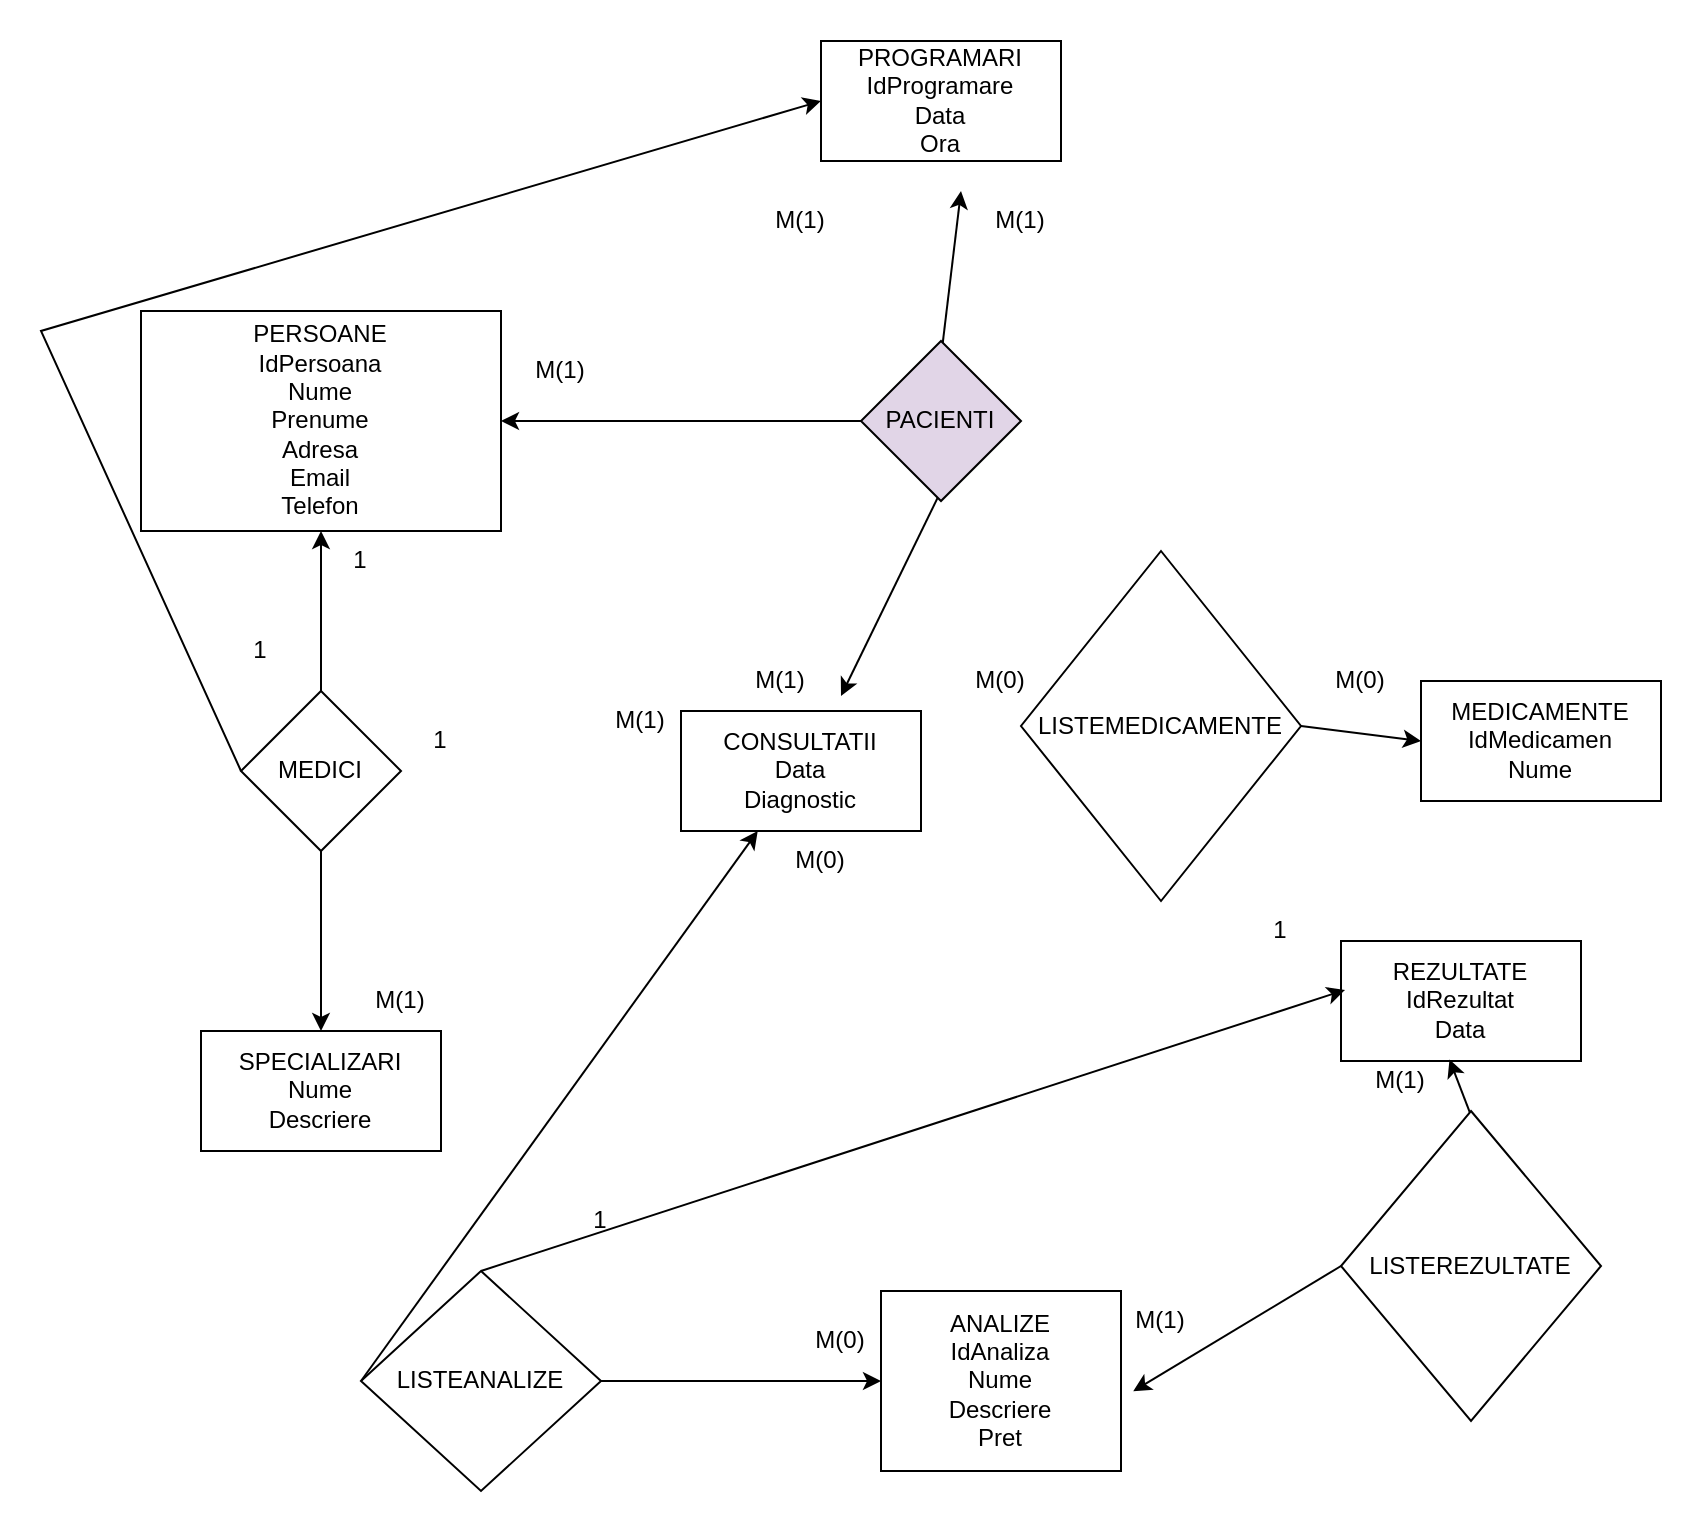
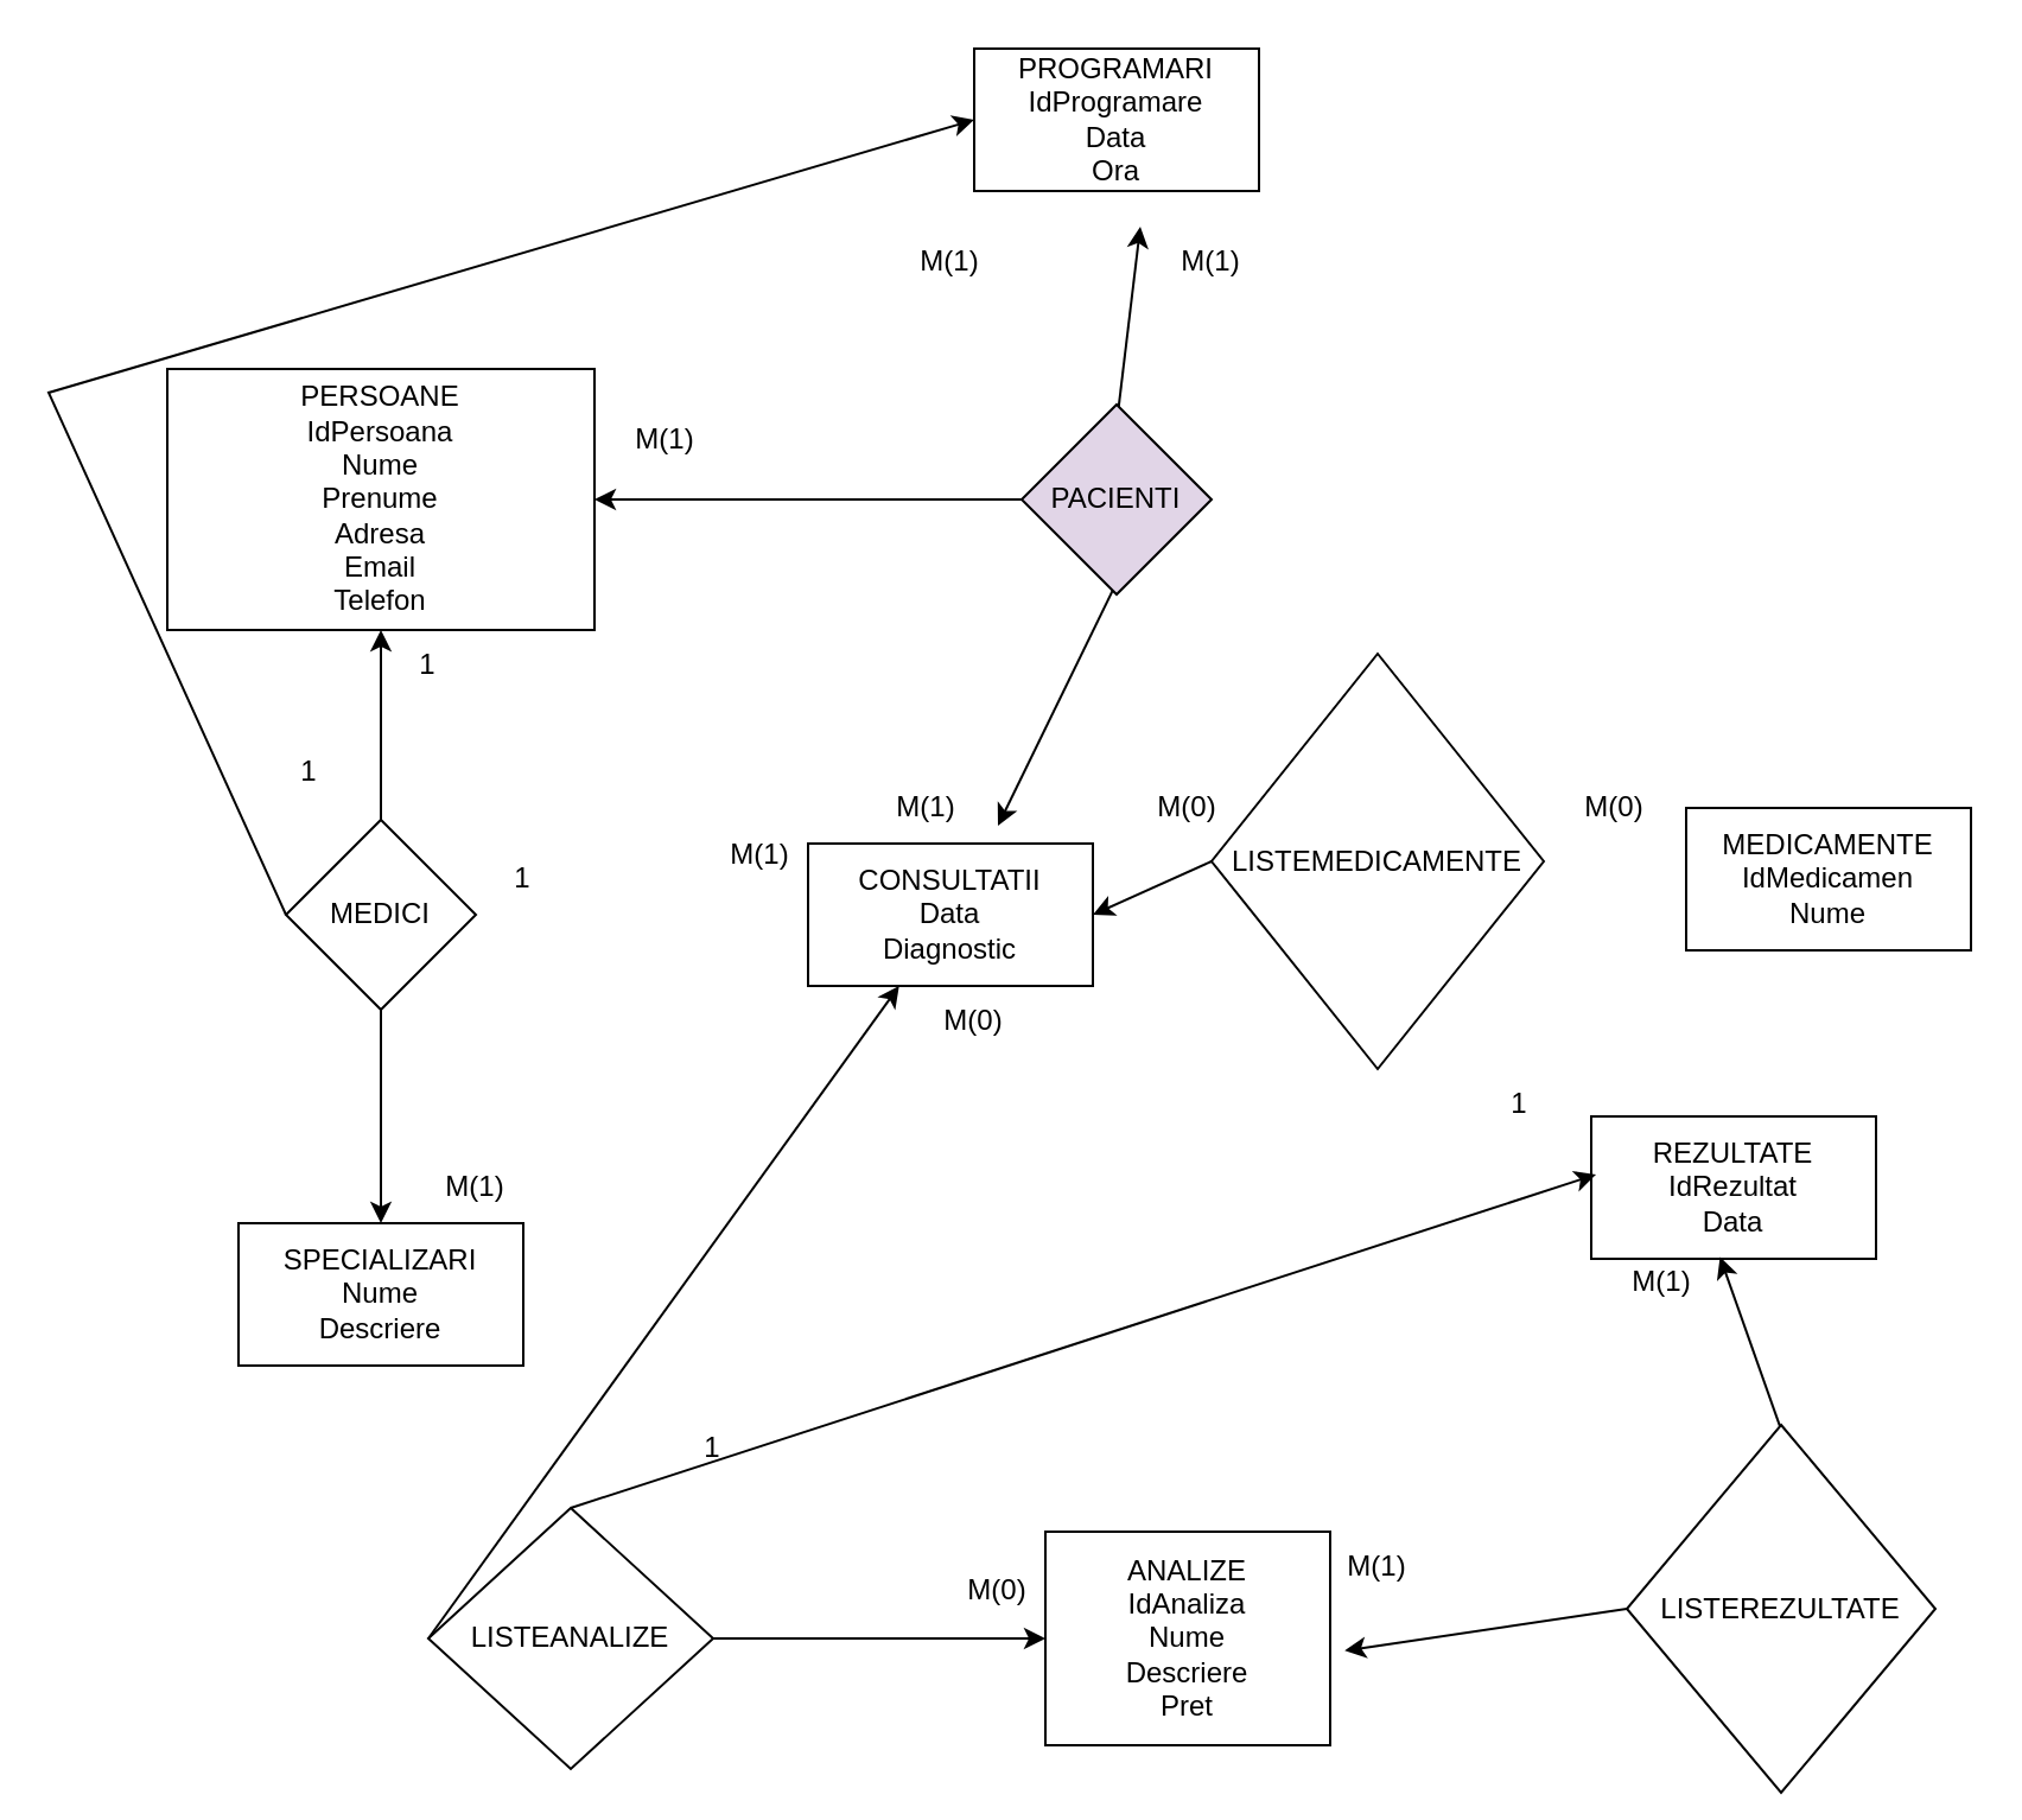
  <mxCell id="0" />
  <mxCell id="1" parent="0" />
  <mxCell id="2" value="PERSOANE&lt;br&gt;IdPersoana&lt;br&gt;Nume&lt;br&gt;Prenume&lt;br&gt;Adresa&lt;br&gt;Email&lt;br&gt;Telefon" style="rounded=0;whiteSpace=wrap;html=1;" parent="1" vertex="1"><mxGeometry x="70" y="155" width="180" height="110" as="geometry" /></mxCell>
  <mxCell id="3" value="SPECIALIZARI&lt;br&gt;Nume&lt;br&gt;Descriere" style="rounded=0;whiteSpace=wrap;html=1;" parent="1" vertex="1"><mxGeometry x="100" y="515" width="120" height="60" as="geometry" /></mxCell>
  <mxCell id="4" value="" style="edgeStyle=orthogonalEdgeStyle;rounded=0;orthogonalLoop=1;jettySize=auto;html=1;" parent="1" source="6" target="2" edge="1"><mxGeometry relative="1" as="geometry" /></mxCell>
  <mxCell id="5" value="" style="edgeStyle=orthogonalEdgeStyle;rounded=0;orthogonalLoop=1;jettySize=auto;html=1;" parent="1" source="6" target="3" edge="1"><mxGeometry relative="1" as="geometry" /></mxCell>
  <mxCell id="6" value="MEDICI" style="rhombus;whiteSpace=wrap;html=1;" parent="1" vertex="1"><mxGeometry x="120" y="345" width="80" height="80" as="geometry" /></mxCell>
  <mxCell id="7" value="1" style="text;html=1;strokeColor=none;fillColor=none;align=center;verticalAlign=middle;whiteSpace=wrap;rounded=0;" parent="1" vertex="1"><mxGeometry x="150" y="265" width="60" height="30" as="geometry" /></mxCell>
  <mxCell id="8" value="M(1)" style="text;html=1;strokeColor=none;fillColor=none;align=center;verticalAlign=middle;whiteSpace=wrap;rounded=0;" parent="1" vertex="1"><mxGeometry x="170" y="485" width="60" height="30" as="geometry" /></mxCell>
  <mxCell id="9" value="PROGRAMARI&lt;br&gt;IdProgramare&lt;br&gt;Data&lt;br&gt;Ora" style="rounded=0;whiteSpace=wrap;html=1;" parent="1" vertex="1"><mxGeometry x="410" y="20" width="120" height="60" as="geometry" /></mxCell>
  <mxCell id="10" value="CONSULTATII&lt;br&gt;Data&lt;br&gt;Diagnostic&lt;br&gt;" style="rounded=0;whiteSpace=wrap;html=1;" parent="1" vertex="1"><mxGeometry x="340" y="355" width="120" height="60" as="geometry" /></mxCell>
  <mxCell id="11" value="MEDICAMENTE&lt;br&gt;IdMedicamen&lt;br&gt;Nume" style="rounded=0;whiteSpace=wrap;html=1;" parent="1" vertex="1"><mxGeometry x="710" y="340" width="120" height="60" as="geometry" /></mxCell>
  <mxCell id="12" value="ANALIZE&lt;br&gt;IdAnaliza&lt;br&gt;Nume&lt;br&gt;Descriere&lt;br&gt;Pret" style="rounded=0;whiteSpace=wrap;html=1;" parent="1" vertex="1"><mxGeometry x="440" y="645" width="120" height="90" as="geometry" /></mxCell>
  <mxCell id="13" value="REZULTATE&lt;br&gt;IdRezultat&lt;br&gt;Data" style="rounded=0;whiteSpace=wrap;html=1;" parent="1" vertex="1"><mxGeometry x="670" y="470" width="120" height="60" as="geometry" /></mxCell>
  <mxCell id="14" value="" style="endArrow=classic;html=1;rounded=0;exitX=0;exitY=0.5;exitDx=0;exitDy=0;entryX=1;entryY=0.5;entryDx=0;entryDy=0;" parent="1" source="42" target="2" edge="1"><mxGeometry width="50" height="50" relative="1" as="geometry"><mxPoint x="400" y="215" as="sourcePoint" /><mxPoint x="360" y="265" as="targetPoint" /></mxGeometry></mxCell>
  <mxCell id="15" value="M(1)" style="text;html=1;strokeColor=none;fillColor=none;align=center;verticalAlign=middle;whiteSpace=wrap;rounded=0;" parent="1" vertex="1"><mxGeometry x="250" y="170" width="60" height="30" as="geometry" /></mxCell>
  <mxCell id="16" value="M(1)" style="text;html=1;strokeColor=none;fillColor=none;align=center;verticalAlign=middle;whiteSpace=wrap;rounded=0;" parent="1" vertex="1"><mxGeometry x="550" y="645" width="60" height="30" as="geometry" /></mxCell>
  <mxCell id="17" value="1" style="text;html=1;strokeColor=none;fillColor=none;align=center;verticalAlign=middle;whiteSpace=wrap;rounded=0;" parent="1" vertex="1"><mxGeometry x="190" y="355" width="60" height="30" as="geometry" /></mxCell>
  <mxCell id="18" value="LISTEMEDICAMENTE" style="rhombus;whiteSpace=wrap;html=1;" parent="1" vertex="1"><mxGeometry x="510" y="275" width="140" height="175" as="geometry" /></mxCell>
- <mxCell id="19" value="" style="endArrow=classic;html=1;rounded=0;exitX=1;exitY=0.5;exitDx=0;exitDy=0;entryX=0;entryY=0.5;entryDx=0;entryDy=0;" parent="1" source="18" target="11" edge="1"><mxGeometry width="50" height="50" relative="1" as="geometry"><mxPoint x="640" y="445" as="sourcePoint" /><mxPoint x="690" y="395" as="targetPoint" /></mxGeometry></mxCell>
+ <mxCell id="20" value="" style="endArrow=classic;html=1;rounded=0;entryX=1;entryY=0.5;entryDx=0;entryDy=0;exitX=0;exitY=0.5;exitDx=0;exitDy=0;" parent="1" source="18" target="10" edge="1"><mxGeometry width="50" height="50" relative="1" as="geometry"><mxPoint x="640" y="445" as="sourcePoint" /><mxPoint x="690" y="395" as="targetPoint" /></mxGeometry></mxCell>
  <mxCell id="21" value="M(0)" style="text;html=1;strokeColor=none;fillColor=none;align=center;verticalAlign=middle;whiteSpace=wrap;rounded=0;" parent="1" vertex="1"><mxGeometry x="650" y="325" width="60" height="30" as="geometry" /></mxCell>
  <mxCell id="22" value="LISTEANALIZE" style="rhombus;whiteSpace=wrap;html=1;" parent="1" vertex="1"><mxGeometry x="180" y="635" width="120" height="110" as="geometry" /></mxCell>
  <mxCell id="23" value="" style="endArrow=classic;html=1;rounded=0;exitX=0;exitY=0.5;exitDx=0;exitDy=0;" parent="1" source="22" target="10" edge="1"><mxGeometry width="50" height="50" relative="1" as="geometry"><mxPoint x="140" y="665" as="sourcePoint" /><mxPoint x="190" y="615" as="targetPoint" /></mxGeometry></mxCell>
  <mxCell id="24" value="" style="endArrow=classic;html=1;rounded=0;exitX=1;exitY=0.5;exitDx=0;exitDy=0;" parent="1" source="22" target="12" edge="1"><mxGeometry width="50" height="50" relative="1" as="geometry"><mxPoint x="360" y="645" as="sourcePoint" /><mxPoint x="410" y="595" as="targetPoint" /></mxGeometry></mxCell>
  <mxCell id="25" value="M(0)" style="text;html=1;strokeColor=none;fillColor=none;align=center;verticalAlign=middle;whiteSpace=wrap;rounded=0;" parent="1" vertex="1"><mxGeometry x="380" y="415" width="60" height="30" as="geometry" /></mxCell>
  <mxCell id="26" value="M(0)" style="text;html=1;strokeColor=none;fillColor=none;align=center;verticalAlign=middle;whiteSpace=wrap;rounded=0;" parent="1" vertex="1"><mxGeometry x="390" y="655" width="60" height="30" as="geometry" /></mxCell>
  <mxCell id="27" value="" style="endArrow=classic;html=1;rounded=0;exitX=0.5;exitY=0;exitDx=0;exitDy=0;entryX=0.017;entryY=0.408;entryDx=0;entryDy=0;entryPerimeter=0;" parent="1" source="22" target="13" edge="1"><mxGeometry width="50" height="50" relative="1" as="geometry"><mxPoint x="610" y="535" as="sourcePoint" /><mxPoint x="660" y="485" as="targetPoint" /></mxGeometry></mxCell>
  <mxCell id="28" value="1" style="text;html=1;strokeColor=none;fillColor=none;align=center;verticalAlign=middle;whiteSpace=wrap;rounded=0;" parent="1" vertex="1"><mxGeometry x="270" y="595" width="60" height="30" as="geometry" /></mxCell>
  <mxCell id="29" value="" style="endArrow=classic;html=1;rounded=0;exitX=0.5;exitY=0.937;exitDx=0;exitDy=0;exitPerimeter=0;entryX=1;entryY=0.75;entryDx=0;entryDy=0;" parent="1" source="42" target="32" edge="1"><mxGeometry width="50" height="50" relative="1" as="geometry"><mxPoint x="610" y="435" as="sourcePoint" /><mxPoint x="480" y="295" as="targetPoint" /></mxGeometry></mxCell>
  <mxCell id="30" value="" style="endArrow=classic;html=1;rounded=0;entryX=0;entryY=0;entryDx=0;entryDy=0;exitX=0.504;exitY=0.069;exitDx=0;exitDy=0;exitPerimeter=0;" parent="1" source="42" target="31" edge="1"><mxGeometry width="50" height="50" relative="1" as="geometry"><mxPoint x="540" y="165" as="sourcePoint" /><mxPoint x="479.56" y="172.48" as="targetPoint" /></mxGeometry></mxCell>
  <mxCell id="31" value="M(1)" style="text;html=1;strokeColor=none;fillColor=none;align=center;verticalAlign=middle;whiteSpace=wrap;rounded=0;" parent="1" vertex="1"><mxGeometry x="480" y="95" width="60" height="30" as="geometry" /></mxCell>
  <mxCell id="32" value="M(1)" style="text;html=1;strokeColor=none;fillColor=none;align=center;verticalAlign=middle;whiteSpace=wrap;rounded=0;" parent="1" vertex="1"><mxGeometry x="360" y="325" width="60" height="30" as="geometry" /></mxCell>
  <mxCell id="33" value="" style="endArrow=classic;html=1;rounded=0;entryX=1.051;entryY=0.557;entryDx=0;entryDy=0;entryPerimeter=0;exitX=0;exitY=0.5;exitDx=0;exitDy=0;" edge="1" parent="1" source="38" target="12"><mxGeometry width="50" height="50" relative="1" as="geometry"><mxPoint x="657" y="621.84" as="sourcePoint" /><mxPoint x="670" y="695" as="targetPoint" /></mxGeometry></mxCell>
  <mxCell id="34" value="M(1)" style="text;html=1;strokeColor=none;fillColor=none;align=center;verticalAlign=middle;whiteSpace=wrap;rounded=0;" vertex="1" parent="1"><mxGeometry x="290" y="345" width="60" height="30" as="geometry" /></mxCell>
  <mxCell id="35" value="1" style="text;html=1;strokeColor=none;fillColor=none;align=center;verticalAlign=middle;whiteSpace=wrap;rounded=0;" vertex="1" parent="1"><mxGeometry x="610" y="450" width="60" height="30" as="geometry" /></mxCell>
  <mxCell id="36" value="" style="endArrow=classic;html=1;rounded=0;exitX=0.508;exitY=0.032;exitDx=0;exitDy=0;exitPerimeter=0;entryX=0.452;entryY=0.987;entryDx=0;entryDy=0;entryPerimeter=0;" edge="1" parent="1" source="38" target="13"><mxGeometry width="50" height="50" relative="1" as="geometry"><mxPoint x="704.52" y="584.64" as="sourcePoint" /><mxPoint x="720" y="545" as="targetPoint" /></mxGeometry></mxCell>
  <mxCell id="37" value="M(1)" style="text;html=1;strokeColor=none;fillColor=none;align=center;verticalAlign=middle;whiteSpace=wrap;rounded=0;" vertex="1" parent="1"><mxGeometry x="670" y="525" width="60" height="30" as="geometry" /></mxCell>
- <mxCell id="38" value="LISTEREZULTATE" style="rhombus;whiteSpace=wrap;html=1;" vertex="1" parent="1"><mxGeometry x="670" y="555" width="130" height="155" as="geometry" /></mxCell>
+ <mxCell id="38" value="LISTEREZULTATE" style="rhombus;whiteSpace=wrap;html=1;" vertex="1" parent="1"><mxGeometry x="685" y="600" width="130" height="155" as="geometry" /></mxCell>
  <mxCell id="39" value="" style="endArrow=classic;html=1;rounded=0;entryX=0;entryY=0.5;entryDx=0;entryDy=0;exitX=0;exitY=0.5;exitDx=0;exitDy=0;" edge="1" parent="1" source="6" target="9"><mxGeometry width="50" height="50" relative="1" as="geometry"><mxPoint x="120" y="385" as="sourcePoint" /><mxPoint x="360" y="50" as="targetPoint" /><Array as="points"><mxPoint x="20" y="165" /></Array></mxGeometry></mxCell>
  <mxCell id="40" value="1" style="text;html=1;strokeColor=none;fillColor=none;align=center;verticalAlign=middle;whiteSpace=wrap;rounded=0;" vertex="1" parent="1"><mxGeometry x="100" y="310" width="60" height="30" as="geometry" /></mxCell>
  <mxCell id="41" value="M(1)" style="text;html=1;strokeColor=none;fillColor=none;align=center;verticalAlign=middle;whiteSpace=wrap;rounded=0;" vertex="1" parent="1"><mxGeometry x="370" y="95" width="60" height="30" as="geometry" /></mxCell>
  <mxCell id="42" value="PACIENTI" style="rhombus;whiteSpace=wrap;html=1;fillColor=#e1d5e7;" vertex="1" parent="1"><mxGeometry x="430" y="170" width="80" height="80" as="geometry" /></mxCell>
  <mxCell id="43" value="M(0)" style="text;html=1;strokeColor=none;fillColor=none;align=center;verticalAlign=middle;whiteSpace=wrap;rounded=0;" vertex="1" parent="1"><mxGeometry x="470" y="325" width="60" height="30" as="geometry" /></mxCell>
